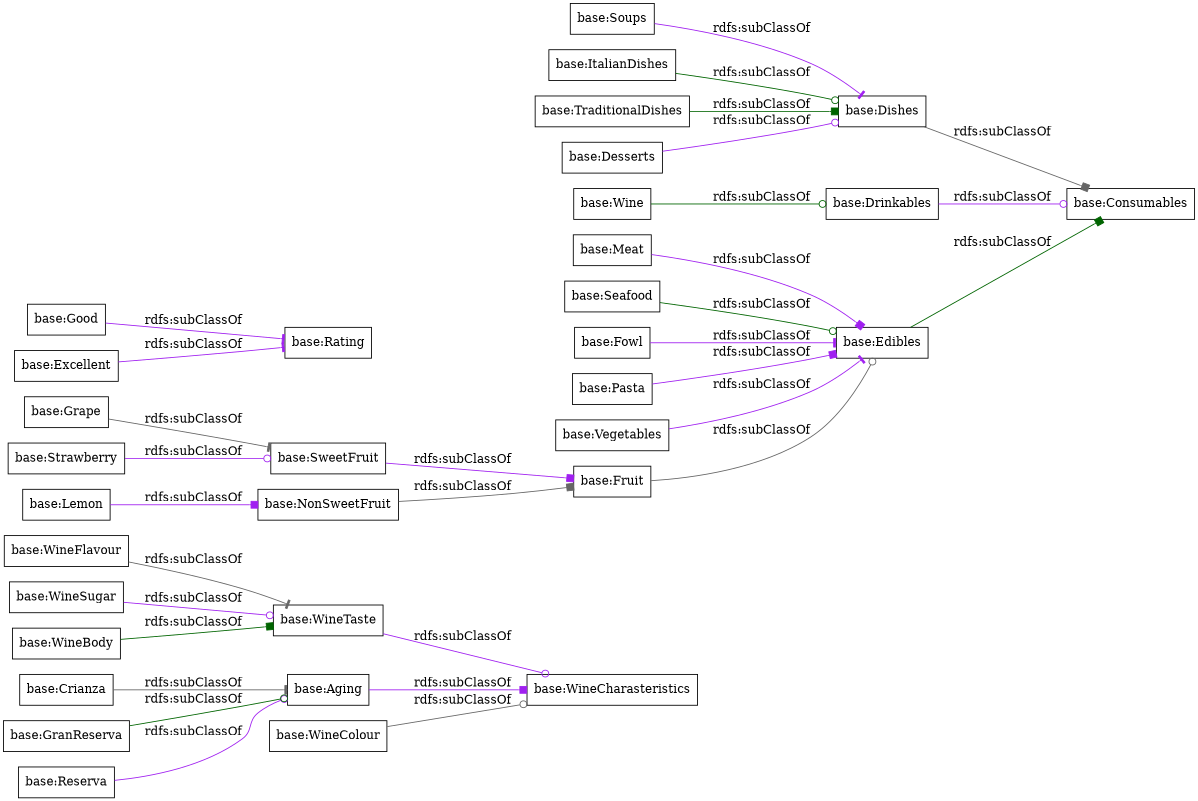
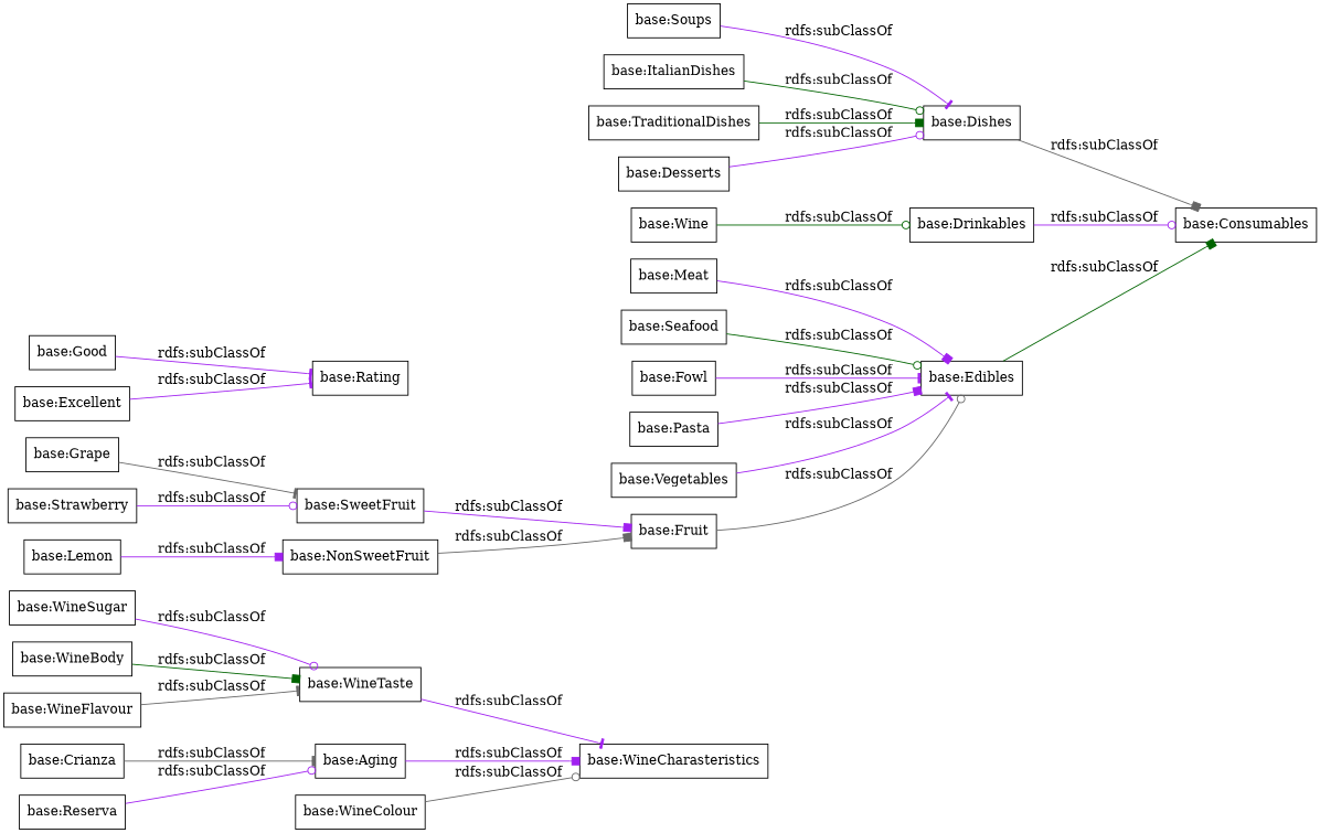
  digraph {
    rankdir=LR
    node [color=black shape=rectangle]
    edge [arrowhead=odot color=purple]
    "base:Crianza"
    "base:Aging"
    "base:WineCharasteristics"
    "base:WineTaste"
    "base:NonSweetFruit"
    "base:Fruit"
    "base:Edibles"
    "base:Lemon"
    "base:Soups"
    "base:Dishes"
    "base:Consumables"
    "base:ItalianDishes"
    "base:Meat"
    "base:WineFlavour"
    "base:WineSugar"
    "base:TraditionalDishes"
    "base:Good"
    "base:Rating"
    "base:Drinkables"
    "base:Seafood"
    "base:Fowl"
    "base:Reserva"
    "base:Grape"
    "base:SweetFruit"
    "base:Pasta"
    "base:Strawberry"
    "base:Excellent"
    "base:Desserts"
    "base:Vegetables"
    "base:Wine"
    "base:WineColour"
-   "base:GranReserva"
    "base:WineBody"
    "base:Crianza" -> "base:Aging" [arrowhead=tee color=gray40 label="rdfs:subClassOf"]
    "base:Aging" -> "base:WineCharasteristics" [arrowhead=box label="rdfs:subClassOf"]
-   "base:WineTaste" -> "base:WineCharasteristics" [label="rdfs:subClassOf"]
+   "base:WineTaste" -> "base:WineCharasteristics" [arrowhead=tee label="rdfs:subClassOf"]
    "base:NonSweetFruit" -> "base:Fruit" [arrowhead=box color=gray40 label="rdfs:subClassOf"]
    "base:Fruit" -> "base:Edibles" [color=gray40 label="rdfs:subClassOf"]
    "base:Edibles" -> "base:Consumables" [arrowhead=box color=darkgreen label="rdfs:subClassOf"]
    "base:Lemon" -> "base:NonSweetFruit" [arrowhead=box label="rdfs:subClassOf"]
    "base:Soups" -> "base:Dishes" [arrowhead=tee label="rdfs:subClassOf"]
    "base:Dishes" -> "base:Consumables" [arrowhead=box color=gray40 label="rdfs:subClassOf"]
    "base:ItalianDishes" -> "base:Dishes" [color=darkgreen label="rdfs:subClassOf"]
    "base:Meat" -> "base:Edibles" [arrowhead=box label="rdfs:subClassOf"]
    "base:WineFlavour" -> "base:WineTaste" [arrowhead=tee color=gray40 label="rdfs:subClassOf"]
    "base:WineSugar" -> "base:WineTaste" [label="rdfs:subClassOf"]
    "base:TraditionalDishes" -> "base:Dishes" [arrowhead=box color=darkgreen label="rdfs:subClassOf"]
    "base:Good" -> "base:Rating" [arrowhead=tee label="rdfs:subClassOf"]
    "base:Drinkables" -> "base:Consumables" [label="rdfs:subClassOf"]
    "base:Seafood" -> "base:Edibles" [color=darkgreen label="rdfs:subClassOf"]
    "base:Fowl" -> "base:Edibles" [arrowhead=tee label="rdfs:subClassOf"]
    "base:Reserva" -> "base:Aging" [label="rdfs:subClassOf"]
    "base:Grape" -> "base:SweetFruit" [arrowhead=tee color=gray40 label="rdfs:subClassOf"]
    "base:SweetFruit" -> "base:Fruit" [arrowhead=box label="rdfs:subClassOf"]
    "base:Pasta" -> "base:Edibles" [arrowhead=box label="rdfs:subClassOf"]
    "base:Strawberry" -> "base:SweetFruit" [label="rdfs:subClassOf"]
    "base:Excellent" -> "base:Rating" [arrowhead=tee label="rdfs:subClassOf"]
    "base:Desserts" -> "base:Dishes" [label="rdfs:subClassOf"]
    "base:Vegetables" -> "base:Edibles" [arrowhead=tee label="rdfs:subClassOf"]
    "base:Wine" -> "base:Drinkables" [color=darkgreen label="rdfs:subClassOf"]
    "base:WineColour" -> "base:WineCharasteristics" [color=gray40 label="rdfs:subClassOf"]
-   "base:GranReserva" -> "base:Aging" [color=darkgreen label="rdfs:subClassOf"]
    "base:WineBody" -> "base:WineTaste" [arrowhead=box color=darkgreen label="rdfs:subClassOf"]
  }
